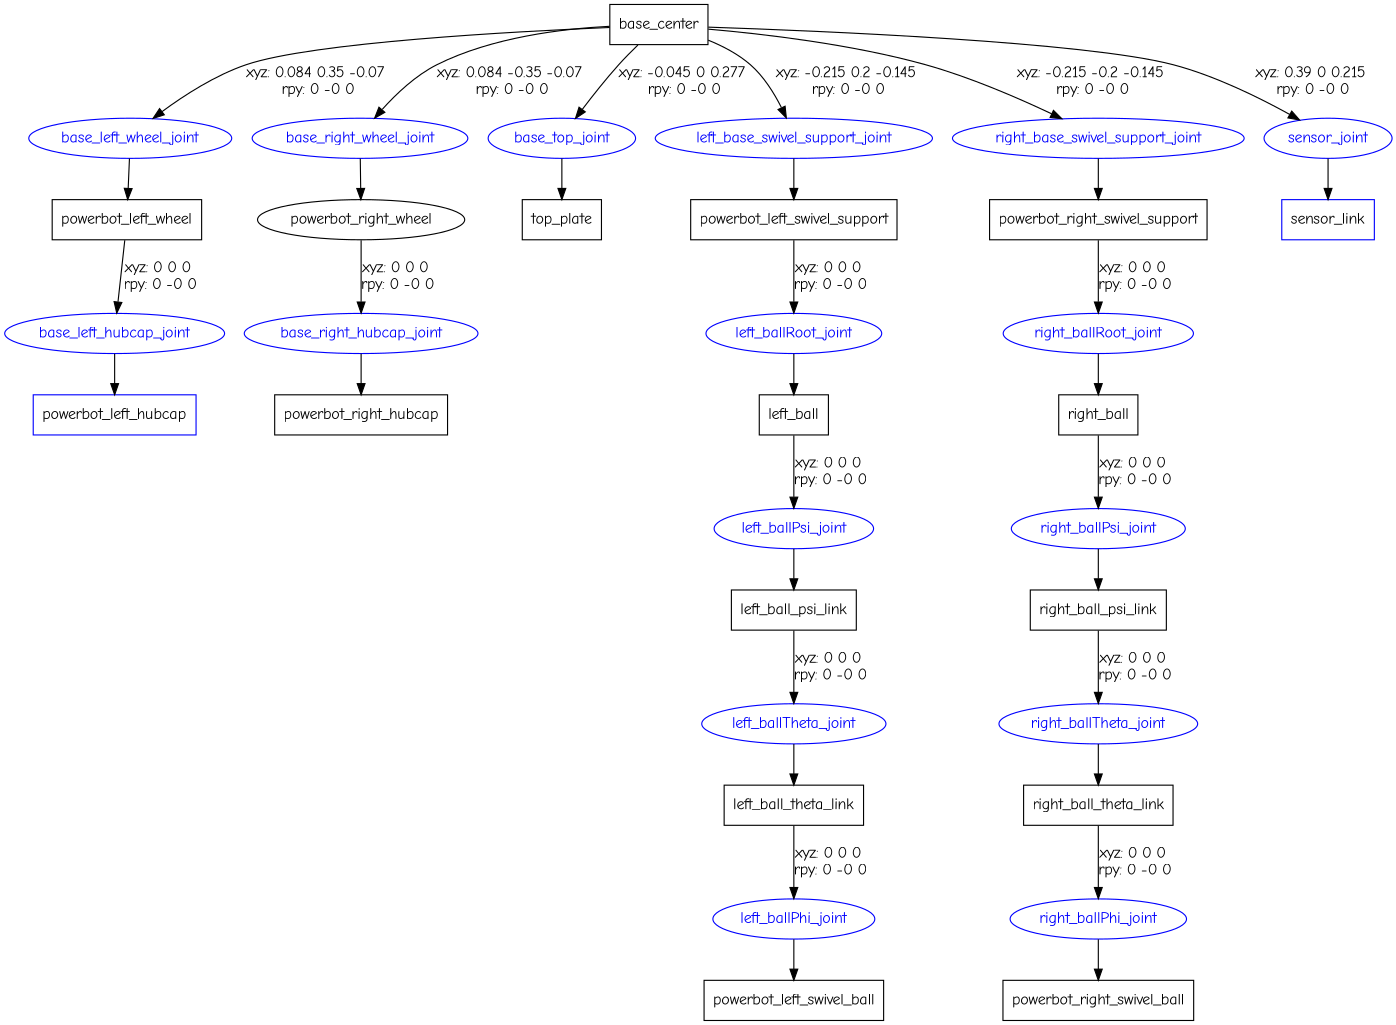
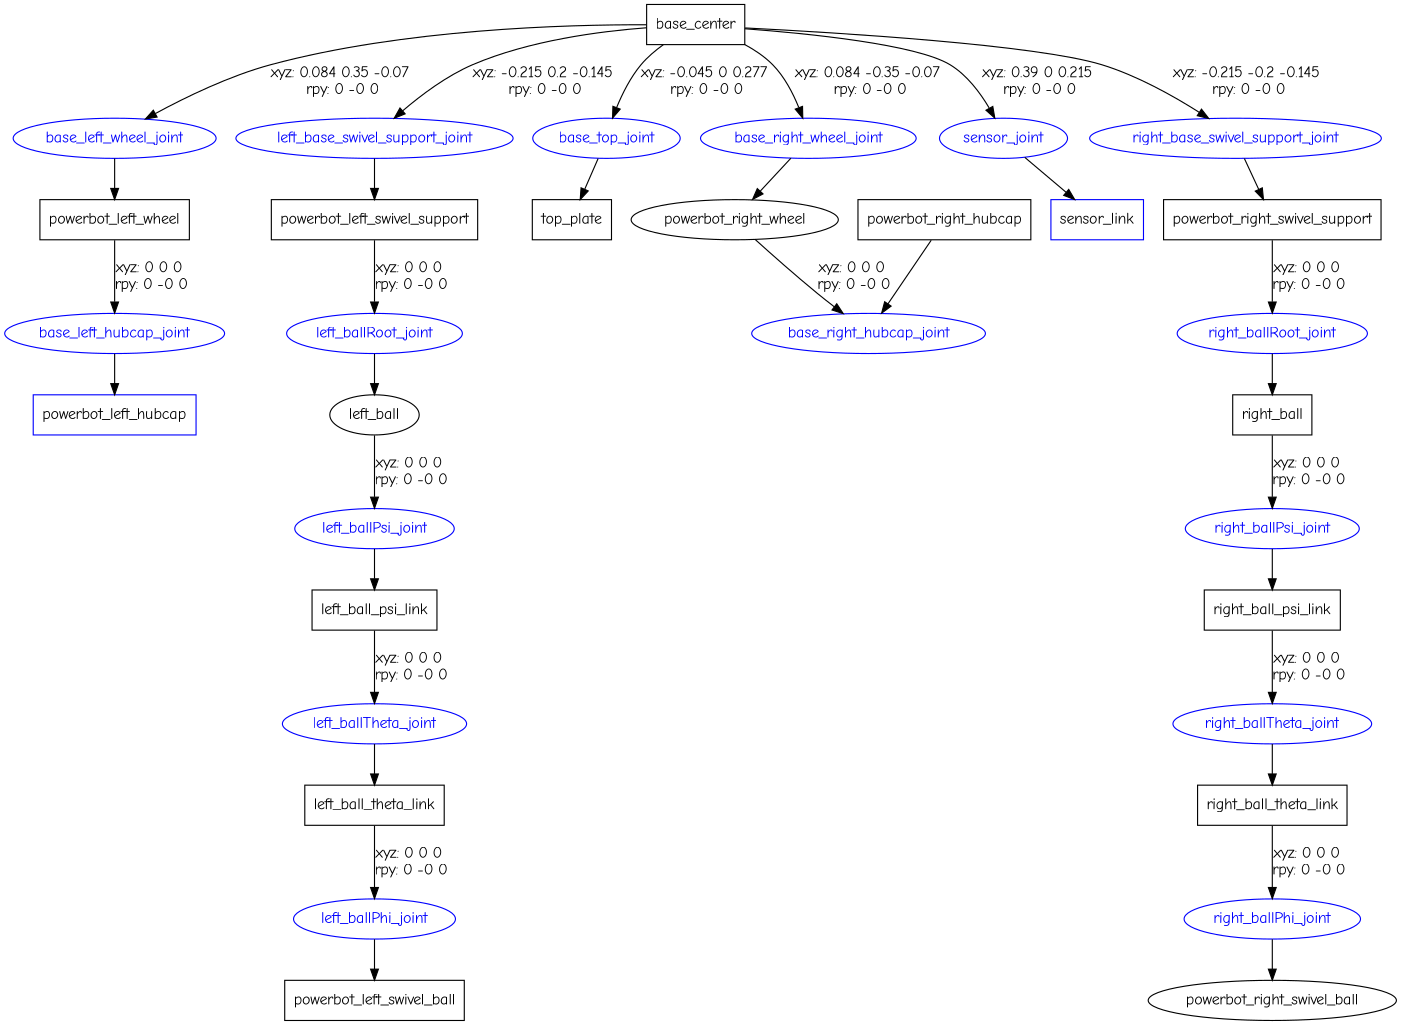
  digraph {
    fontname="Comic Neue"
    node [fontname="Comic Neue" shape=ellipse color=blue]
    edge [fontname="Comic Neue"]
    n1 [label=base_center shape=box color=""]
    base_left_wheel_joint [fontcolor=blue]
    base_right_wheel_joint [fontcolor=blue]
    base_top_joint [fontcolor=blue]
    left_base_swivel_support_joint [fontcolor=blue]
    right_base_swivel_support_joint [fontcolor=blue]
    sensor_joint [fontcolor=blue]
    n8 [label=powerbot_left_wheel shape=box color=""]
    n9 [label=powerbot_right_wheel color=""]
    n10 [label=top_plate shape=box color=""]
    n11 [label=powerbot_left_swivel_support shape=box color=""]
    n12 [label=powerbot_right_swivel_support shape=box color=""]
    n13 [label=sensor_link shape=box]
    base_left_hubcap_joint [fontcolor=blue]
    n15 [label=powerbot_left_hubcap shape=box]
    base_right_hubcap_joint [fontcolor=blue]
    n17 [label=powerbot_right_hubcap shape=box color=""]
    left_ballRoot_joint [fontcolor=blue]
-   n19 [label=left_ball shape=box color=""]
+   n19 [label=left_ball color=""]
    left_ballPsi_joint [fontcolor=blue]
    n21 [label=left_ball_psi_link shape=box color=""]
    left_ballTheta_joint [fontcolor=blue]
    n23 [label=left_ball_theta_link shape=box color=""]
    left_ballPhi_joint [fontcolor=blue]
    n25 [label=powerbot_left_swivel_ball shape=box color=""]
    right_ballRoot_joint [fontcolor=blue]
    n27 [label=right_ball shape=box color=""]
    right_ballPsi_joint [fontcolor=blue]
    n29 [label=right_ball_psi_link shape=box color=""]
    right_ballTheta_joint [fontcolor=blue]
    n31 [label=right_ball_theta_link shape=box color=""]
    right_ballPhi_joint [fontcolor=blue]
-   n33 [label=powerbot_right_swivel_ball shape=box color=""]
+   n33 [label=powerbot_right_swivel_ball color=""]
    n1 -> base_left_wheel_joint [label="xyz: 0.084 0.35 -0.07 \nrpy: 0 -0 0"]
    n1 -> base_right_wheel_joint [label="xyz: 0.084 -0.35 -0.07 \nrpy: 0 -0 0"]
    n1 -> base_top_joint [label="xyz: -0.045 0 0.277 \nrpy: 0 -0 0"]
    n1 -> left_base_swivel_support_joint [label="xyz: -0.215 0.2 -0.145 \nrpy: 0 -0 0"]
    n1 -> right_base_swivel_support_joint [label="xyz: -0.215 -0.2 -0.145 \nrpy: 0 -0 0"]
    n1 -> sensor_joint [label="xyz: 0.39 0 0.215 \nrpy: 0 -0 0"]
    base_left_wheel_joint -> n8
    base_right_wheel_joint -> n9
    base_top_joint -> n10
    left_base_swivel_support_joint -> n11
    right_base_swivel_support_joint -> n12
    sensor_joint -> n13
    n8 -> base_left_hubcap_joint [label="xyz: 0 0 0 \nrpy: 0 -0 0"]
    n9 -> base_right_hubcap_joint [label="xyz: 0 0 0 \nrpy: 0 -0 0"]
    n11 -> left_ballRoot_joint [label="xyz: 0 0 0 \nrpy: 0 -0 0"]
    n12 -> right_ballRoot_joint [label="xyz: 0 0 0 \nrpy: 0 -0 0"]
    base_left_hubcap_joint -> n15
-   base_right_hubcap_joint -> n17
+   n17 -> base_right_hubcap_joint
    left_ballRoot_joint -> n19
    n19 -> left_ballPsi_joint [label="xyz: 0 0 0 \nrpy: 0 -0 0"]
    left_ballPsi_joint -> n21
    n21 -> left_ballTheta_joint [label="xyz: 0 0 0 \nrpy: 0 -0 0"]
    left_ballTheta_joint -> n23
    n23 -> left_ballPhi_joint [label="xyz: 0 0 0 \nrpy: 0 -0 0"]
    left_ballPhi_joint -> n25
    right_ballRoot_joint -> n27
    n27 -> right_ballPsi_joint [label="xyz: 0 0 0 \nrpy: 0 -0 0"]
    right_ballPsi_joint -> n29
    n29 -> right_ballTheta_joint [label="xyz: 0 0 0 \nrpy: 0 -0 0"]
    right_ballTheta_joint -> n31
    n31 -> right_ballPhi_joint [label="xyz: 0 0 0 \nrpy: 0 -0 0"]
    right_ballPhi_joint -> n33
  }
